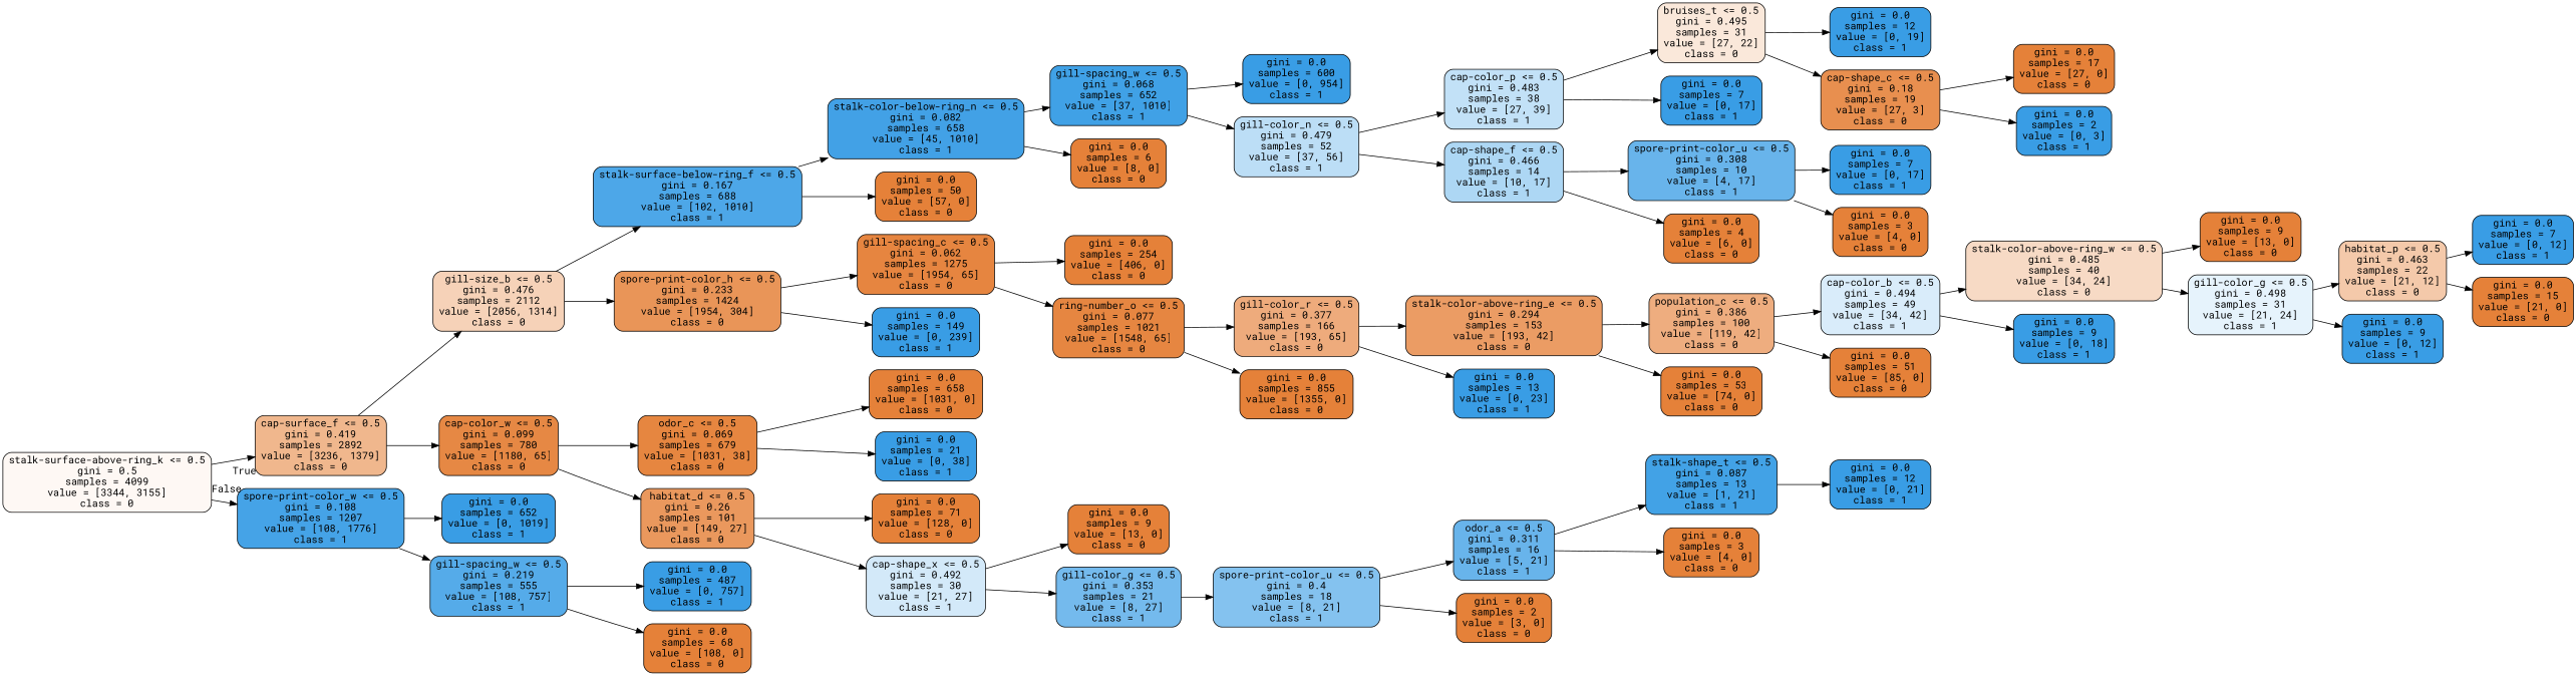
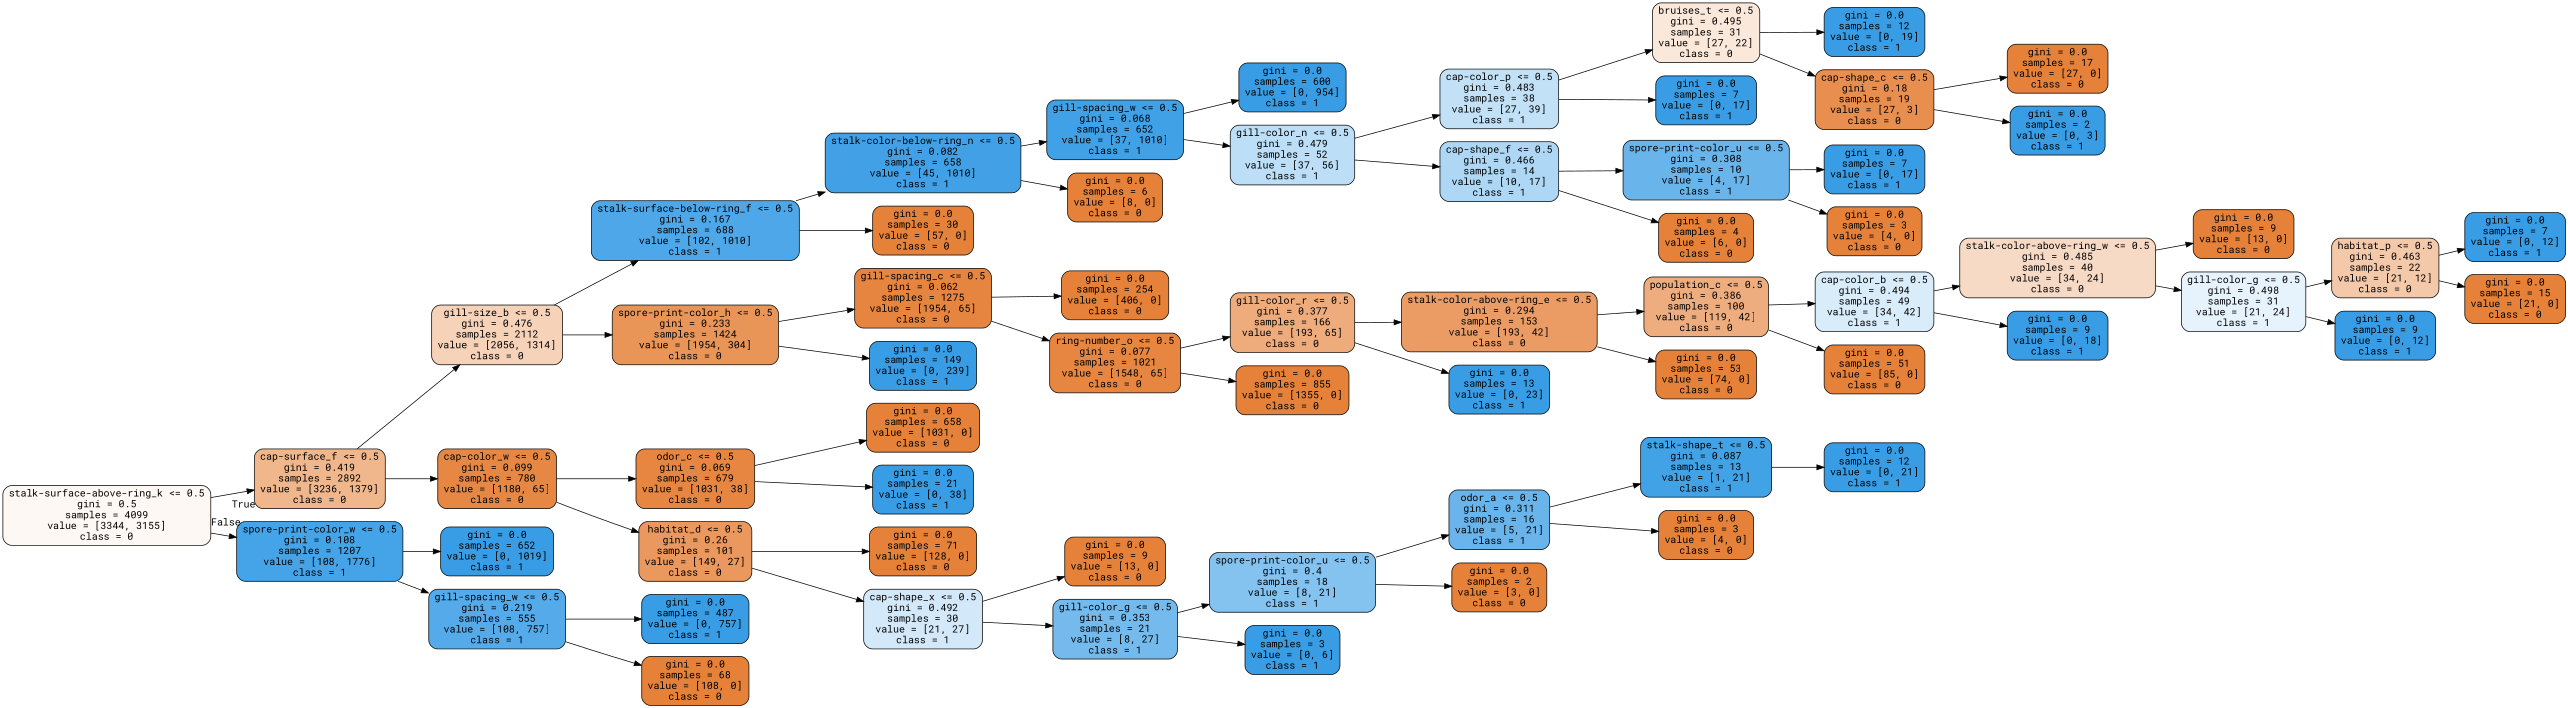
  digraph {
    fontname="Roboto Mono"
    rankdir=LR
    node [color=black fillcolor="#e58139" fontname="Roboto Mono" shape=box style="filled, rounded"]
    edge [fontname="Roboto Mono"]
    n1 [fillcolor="#fef8f4" label="stalk-surface-above-ring_k <= 0.5\ngini = 0.5\nsamples = 4099\nvalue = [3344, 3155]\nclass = 0"]
    n2 [fillcolor="#f0b78d" label="cap-surface_f <= 0.5\ngini = 0.419\nsamples = 2892\nvalue = [3236, 1379]\nclass = 0"]
    n3 [fillcolor="#45a3e7" label="spore-print-color_w <= 0.5\ngini = 0.108\nsamples = 1207\nvalue = [108, 1776]\nclass = 1"]
    n4 [fillcolor="#f6d2b8" label="gill-size_b <= 0.5\ngini = 0.476\nsamples = 2112\nvalue = [2056, 1314]\nclass = 0"]
    n5 [fillcolor="#e68844" label="cap-color_w <= 0.5\ngini = 0.099\nsamples = 780\nvalue = [1180, 65]\nclass = 0"]
    n6 [fillcolor="#399de5" label="gini = 0.0\nsamples = 652\nvalue = [0, 1019]\nclass = 1"]
    n7 [fillcolor="#55abe9" label="gill-spacing_w <= 0.5\ngini = 0.219\nsamples = 555\nvalue = [108, 757]\nclass = 1"]
    n8 [fillcolor="#4da7e8" label="stalk-surface-below-ring_f <= 0.5\ngini = 0.167\nsamples = 688\nvalue = [102, 1010]\nclass = 1"]
    n9 [fillcolor="#e99558" label="spore-print-color_h <= 0.5\ngini = 0.233\nsamples = 1424\nvalue = [1954, 304]\nclass = 0"]
    n10 [fillcolor="#e68640" label="odor_c <= 0.5\ngini = 0.069\nsamples = 679\nvalue = [1031, 38]\nclass = 0"]
    n11 [fillcolor="#ea985d" label="habitat_d <= 0.5\ngini = 0.26\nsamples = 101\nvalue = [149, 27]\nclass = 0"]
    n12 [fillcolor="#42a1e6" label="stalk-color-below-ring_n <= 0.5\ngini = 0.082\nsamples = 658\nvalue = [45, 1010]\nclass = 1"]
-   n13 [label="gini = 0.0\nsamples = 50\nvalue = [57, 0]\nclass = 0"]
+   n13 [label="gini = 0.0\nsamples = 30\nvalue = [57, 0]\nclass = 0"]
    n14 [fillcolor="#e68540" label="gill-spacing_c <= 0.5\ngini = 0.062\nsamples = 1275\nvalue = [1954, 65]\nclass = 0"]
    n15 [fillcolor="#399de5" label="gini = 0.0\nsamples = 149\nvalue = [0, 239]\nclass = 1"]
    n16 [fillcolor="#40a1e6" label="gill-spacing_w <= 0.5\ngini = 0.068\nsamples = 652\nvalue = [37, 1010]\nclass = 1"]
    n17 [label="gini = 0.0\nsamples = 6\nvalue = [8, 0]\nclass = 0"]
    n18 [fillcolor="#399de5" label="gini = 0.0\nsamples = 600\nvalue = [0, 954]\nclass = 1"]
    n19 [fillcolor="#bcdef6" label="gill-color_n <= 0.5\ngini = 0.479\nsamples = 52\nvalue = [37, 56]\nclass = 1"]
    n20 [fillcolor="#c2e1f7" label="cap-color_p <= 0.5\ngini = 0.483\nsamples = 38\nvalue = [27, 39]\nclass = 1"]
    n21 [fillcolor="#add7f4" label="cap-shape_f <= 0.5\ngini = 0.466\nsamples = 14\nvalue = [10, 17]\nclass = 1"]
    n22 [fillcolor="#fae8da" label="bruises_t <= 0.5\ngini = 0.495\nsamples = 31\nvalue = [27, 22]\nclass = 0"]
    n23 [fillcolor="#399de5" label="gini = 0.0\nsamples = 7\nvalue = [0, 17]\nclass = 1"]
    n24 [fillcolor="#68b4eb" label="spore-print-color_u <= 0.5\ngini = 0.308\nsamples = 10\nvalue = [4, 17]\nclass = 1"]
    n25 [label="gini = 0.0\nsamples = 4\nvalue = [6, 0]\nclass = 0"]
    n26 [fillcolor="#399de5" label="gini = 0.0\nsamples = 12\nvalue = [0, 19]\nclass = 1"]
    n27 [fillcolor="#e88f4f" label="cap-shape_c <= 0.5\ngini = 0.18\nsamples = 19\nvalue = [27, 3]\nclass = 0"]
    n28 [label="gini = 0.0\nsamples = 17\nvalue = [27, 0]\nclass = 0"]
    n29 [fillcolor="#399de5" label="gini = 0.0\nsamples = 2\nvalue = [0, 3]\nclass = 1"]
    n30 [fillcolor="#399de5" label="gini = 0.0\nsamples = 7\nvalue = [0, 17]\nclass = 1"]
    n31 [label="gini = 0.0\nsamples = 3\nvalue = [4, 0]\nclass = 0"]
    n32 [label="gini = 0.0\nsamples = 254\nvalue = [406, 0]\nclass = 0"]
    n33 [fillcolor="#e68641" label="ring-number_o <= 0.5\ngini = 0.077\nsamples = 1021\nvalue = [1548, 65]\nclass = 0"]
    n34 [fillcolor="#eeab7c" label="gill-color_r <= 0.5\ngini = 0.377\nsamples = 166\nvalue = [193, 65]\nclass = 0"]
    n35 [label="gini = 0.0\nsamples = 855\nvalue = [1355, 0]\nclass = 0"]
    n36 [fillcolor="#eb9c64" label="stalk-color-above-ring_e <= 0.5\ngini = 0.294\nsamples = 153\nvalue = [193, 42]\nclass = 0"]
    n37 [fillcolor="#399de5" label="gini = 0.0\nsamples = 13\nvalue = [0, 23]\nclass = 1"]
    n38 [fillcolor="#eead7f" label="population_c <= 0.5\ngini = 0.386\nsamples = 100\nvalue = [119, 42]\nclass = 0"]
    n39 [label="gini = 0.0\nsamples = 53\nvalue = [74, 0]\nclass = 0"]
    n40 [fillcolor="#d9ecfa" label="cap-color_b <= 0.5\ngini = 0.494\nsamples = 49\nvalue = [34, 42]\nclass = 1"]
    n41 [label="gini = 0.0\nsamples = 51\nvalue = [85, 0]\nclass = 0"]
    n42 [fillcolor="#f7dac5" label="stalk-color-above-ring_w <= 0.5\ngini = 0.485\nsamples = 40\nvalue = [34, 24]\nclass = 0"]
    n43 [fillcolor="#399de5" label="gini = 0.0\nsamples = 9\nvalue = [0, 18]\nclass = 1"]
    n44 [label="gini = 0.0\nsamples = 9\nvalue = [13, 0]\nclass = 0"]
    n45 [fillcolor="#e6f3fc" label="gill-color_g <= 0.5\ngini = 0.498\nsamples = 31\nvalue = [21, 24]\nclass = 1"]
    n46 [fillcolor="#f4c9aa" label="habitat_p <= 0.5\ngini = 0.463\nsamples = 22\nvalue = [21, 12]\nclass = 0"]
    n47 [fillcolor="#399de5" label="gini = 0.0\nsamples = 9\nvalue = [0, 12]\nclass = 1"]
    n48 [fillcolor="#399de5" label="gini = 0.0\nsamples = 7\nvalue = [0, 12]\nclass = 1"]
    n49 [label="gini = 0.0\nsamples = 15\nvalue = [21, 0]\nclass = 0"]
    n50 [label="gini = 0.0\nsamples = 658\nvalue = [1031, 0]\nclass = 0"]
    n51 [fillcolor="#399de5" label="gini = 0.0\nsamples = 21\nvalue = [0, 38]\nclass = 1"]
    n52 [label="gini = 0.0\nsamples = 71\nvalue = [128, 0]\nclass = 0"]
    n53 [fillcolor="#d3e9f9" label="cap-shape_x <= 0.5\ngini = 0.492\nsamples = 30\nvalue = [21, 27]\nclass = 1"]
    n54 [label="gini = 0.0\nsamples = 9\nvalue = [13, 0]\nclass = 0"]
    n55 [fillcolor="#74baed" label="gill-color_g <= 0.5\ngini = 0.353\nsamples = 21\nvalue = [8, 27]\nclass = 1"]
    n56 [fillcolor="#84c2ef" label="spore-print-color_u <= 0.5\ngini = 0.4\nsamples = 18\nvalue = [8, 21]\nclass = 1"]
+   n57 [fillcolor="#399de5" label="gini = 0.0\nsamples = 3\nvalue = [0, 6]\nclass = 1"]
    n58 [fillcolor="#68b4eb" label="odor_a <= 0.5\ngini = 0.311\nsamples = 16\nvalue = [5, 21]\nclass = 1"]
    n59 [label="gini = 0.0\nsamples = 2\nvalue = [3, 0]\nclass = 0"]
    n60 [fillcolor="#42a2e6" label="stalk-shape_t <= 0.5\ngini = 0.087\nsamples = 13\nvalue = [1, 21]\nclass = 1"]
    n61 [label="gini = 0.0\nsamples = 3\nvalue = [4, 0]\nclass = 0"]
    n62 [fillcolor="#399de5" label="gini = 0.0\nsamples = 12\nvalue = [0, 21]\nclass = 1"]
    n63 [fillcolor="#399de5" label="gini = 0.0\nsamples = 487\nvalue = [0, 757]\nclass = 1"]
    n64 [label="gini = 0.0\nsamples = 68\nvalue = [108, 0]\nclass = 0"]
    n1 -> n2 [headlabel=True labelangle=45 labeldistance=2.5]
    n1 -> n3 [headlabel=False labelangle=-45 labeldistance=2.5]
    n2 -> n4
    n2 -> n5
    n3 -> n6
    n3 -> n7
    n4 -> n8
    n4 -> n9
    n5 -> n10
    n5 -> n11
    n7 -> n63
    n7 -> n64
    n8 -> n12
    n8 -> n13
    n9 -> n14
    n9 -> n15
    n10 -> n50
    n10 -> n51
    n11 -> n52
    n11 -> n53
    n12 -> n16
    n12 -> n17
    n14 -> n32
    n14 -> n33
    n16 -> n18
    n16 -> n19
    n19 -> n20
    n19 -> n21
    n20 -> n22
    n20 -> n23
    n21 -> n24
    n21 -> n25
    n22 -> n26
    n22 -> n27
    n24 -> n30
    n24 -> n31
    n27 -> n28
    n27 -> n29
    n33 -> n34
    n33 -> n35
    n34 -> n36
    n34 -> n37
    n36 -> n38
    n36 -> n39
    n38 -> n40
    n38 -> n41
    n40 -> n42
    n40 -> n43
    n42 -> n44
    n42 -> n45
    n45 -> n46
    n45 -> n47
    n46 -> n48
    n46 -> n49
    n53 -> n54
    n53 -> n55
    n55 -> n56
+   n55 -> n57
    n56 -> n58
    n56 -> n59
    n58 -> n60
    n58 -> n61
    n60 -> n62
  }
